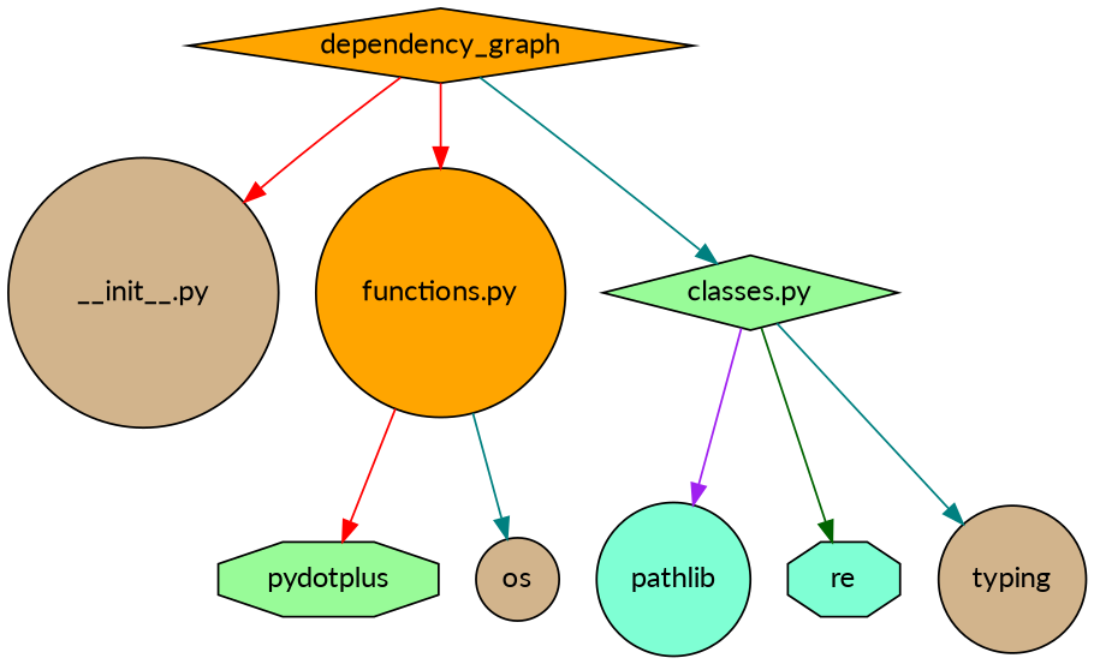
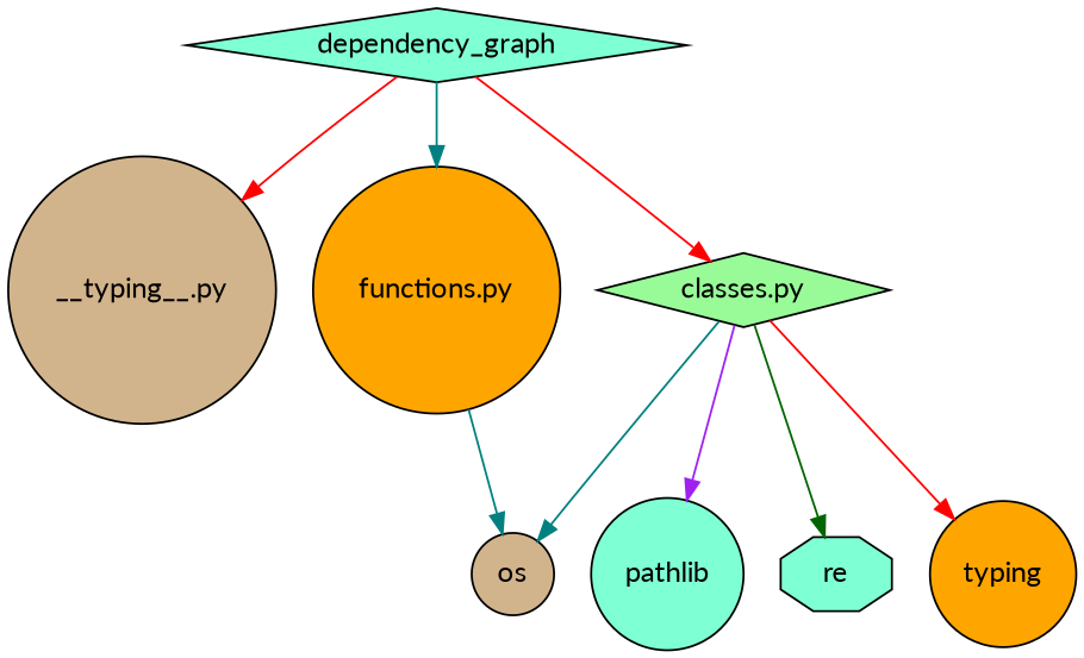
  digraph {
    fontname=Lato
    node [fillcolor=orange fontname=Lato shape=circle style=filled]
    edge [color=red fontname=Lato]
    os [fillcolor=tan]
-   pydotplus [fillcolor=palegreen shape=octagon]
    pathlib [fillcolor=aquamarine]
    re [fillcolor=aquamarine shape=octagon]
-   typing [fillcolor=tan]
-   "__init__.py" [fillcolor=tan]
+   typing
+   "__init__.py" [fillcolor=tan label="__typing__.py"]
    "functions.py"
    "classes.py" [fillcolor=palegreen shape=diamond]
-   dependency_graph [shape=diamond]
+   dependency_graph [fillcolor=aquamarine shape=diamond]
    subgraph sub_1 {
      subgraph sub_2 {
        dependency_graph
        subgraph sub_3 {
          "__init__.py"
          "functions.py"
          "classes.py"
          subgraph sub_4 {
            os
-           pydotplus
            pathlib
            re
            typing
          }
        }
      }
    }
    "functions.py" -> os [color=teal]
-   "functions.py" -> pydotplus
+   "classes.py" -> os [color=teal]
    "classes.py" -> pathlib [color=purple]
    "classes.py" -> re [color=darkgreen]
-   "classes.py" -> typing [color=teal]
+   "classes.py" -> typing
    dependency_graph -> "__init__.py"
-   dependency_graph -> "functions.py"
-   dependency_graph -> "classes.py" [color=teal]
+   dependency_graph -> "functions.py" [color=teal]
+   dependency_graph -> "classes.py"
  }
